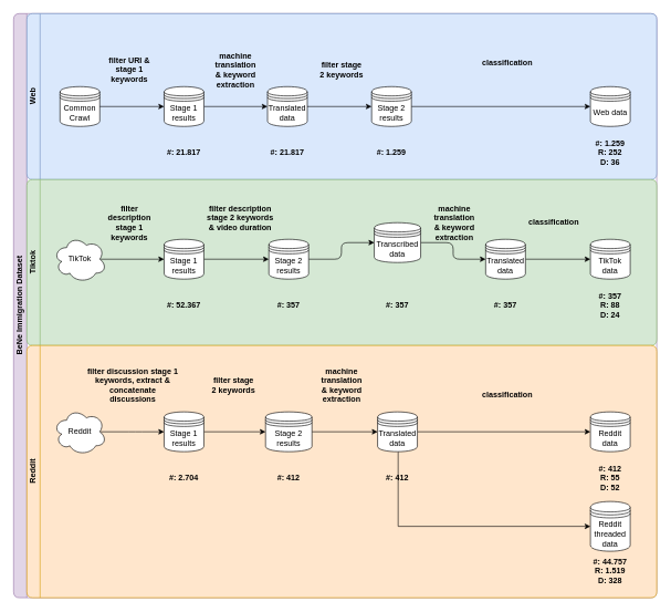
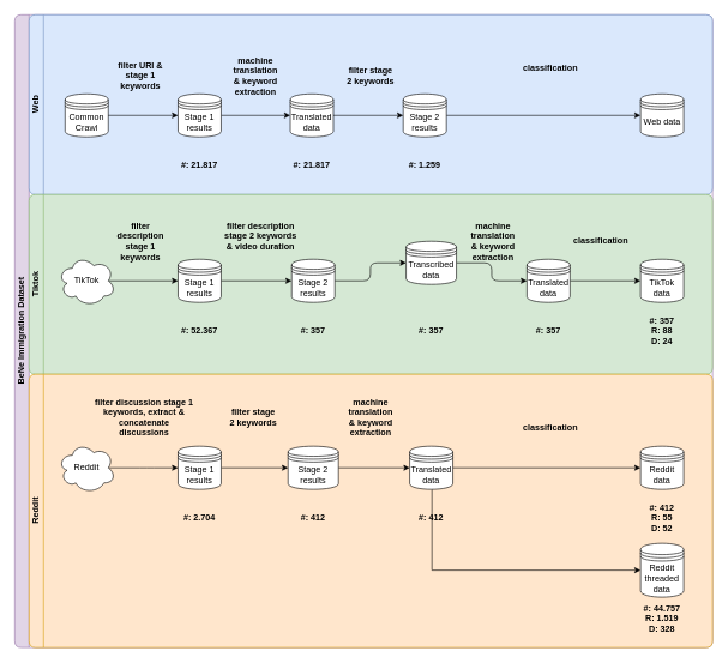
  <mxCell id="0" />
  <mxCell id="1" parent="0" />
  <mxCell id="2" value="BeNe Immigration Dataset" style="swimlane;html=1;childLayout=stackLayout;resizeParent=1;resizeParentMax=0;horizontal=0;startSize=20;horizontalStack=0;movable=1;resizable=1;rotatable=1;deletable=1;editable=1;locked=0;connectable=1;rounded=1;fillColor=#e1d5e7;strokeColor=#9673a6;" parent="1" vertex="1"><mxGeometry x="20" y="20" width="970" height="880" as="geometry"><mxRectangle x="120" y="120" width="40" height="50" as="alternateBounds" /></mxGeometry></mxCell>
  <mxCell id="3" value="Web" style="swimlane;html=1;startSize=20;horizontal=0;rounded=1;fillColor=#dae8fc;strokeColor=#6c8ebf;gradientColor=none;fillStyle=auto;swimlaneFillColor=#DAE8FC;" parent="2" vertex="1"><mxGeometry x="20" width="950" height="250" as="geometry" /></mxCell>
  <mxCell id="4" value="Common Crawl" style="shape=datastore;whiteSpace=wrap;html=1;rounded=1;" parent="3" vertex="1"><mxGeometry x="50" y="110" width="60" height="60" as="geometry" /></mxCell>
  <mxCell id="5" style="edgeStyle=orthogonalEdgeStyle;rounded=1;orthogonalLoop=1;jettySize=auto;html=1;exitX=1;exitY=0.5;exitDx=0;exitDy=0;" parent="3" source="6" target="8" edge="1"><mxGeometry relative="1" as="geometry" /></mxCell>
  <mxCell id="6" value="Stage 1 results" style="shape=datastore;whiteSpace=wrap;html=1;rounded=1;" parent="3" vertex="1"><mxGeometry x="207" y="110" width="60" height="60" as="geometry" /></mxCell>
  <mxCell id="7" style="edgeStyle=orthogonalEdgeStyle;rounded=1;orthogonalLoop=1;jettySize=auto;html=1;exitX=1;exitY=0.5;exitDx=0;exitDy=0;entryX=0;entryY=0.5;entryDx=0;entryDy=0;" parent="3" source="8" target="10" edge="1"><mxGeometry relative="1" as="geometry" /></mxCell>
  <mxCell id="8" value="Translated data" style="shape=datastore;whiteSpace=wrap;html=1;rounded=1;" parent="3" vertex="1"><mxGeometry x="363" y="110" width="60" height="60" as="geometry" /></mxCell>
  <mxCell id="9" style="edgeStyle=orthogonalEdgeStyle;rounded=1;orthogonalLoop=1;jettySize=auto;html=1;exitX=1;exitY=0.5;exitDx=0;exitDy=0;entryX=0;entryY=0.5;entryDx=0;entryDy=0;" parent="3" source="10" target="11" edge="1"><mxGeometry relative="1" as="geometry" /></mxCell>
  <mxCell id="10" value="Stage 2 results" style="shape=datastore;whiteSpace=wrap;html=1;rounded=1;" parent="3" vertex="1"><mxGeometry x="520" y="110" width="60" height="60" as="geometry" /></mxCell>
  <mxCell id="11" value="Web data" style="shape=datastore;whiteSpace=wrap;html=1;rounded=1;" parent="3" vertex="1"><mxGeometry x="850" y="110" width="60" height="60" as="geometry" /></mxCell>
  <mxCell id="12" value="" style="endArrow=classic;html=1;rounded=1;exitX=1;exitY=0.5;exitDx=0;exitDy=0;entryX=0;entryY=0.5;entryDx=0;entryDy=0;" parent="3" source="4" target="6" edge="1"><mxGeometry width="50" height="50" relative="1" as="geometry"><mxPoint x="150" y="140" as="sourcePoint" /><mxPoint x="450" y="580" as="targetPoint" /></mxGeometry></mxCell>
  <mxCell id="13" value="&lt;b&gt;filter URI &amp;amp; stage 1 keywords&lt;/b&gt;" style="text;html=1;align=center;verticalAlign=middle;whiteSpace=wrap;rounded=1;" parent="3" vertex="1"><mxGeometry x="120" y="70" width="70" height="30" as="geometry" /></mxCell>
  <mxCell id="14" value="&lt;b&gt;filter stage 2 keywords&lt;/b&gt;" style="text;html=1;align=center;verticalAlign=middle;whiteSpace=wrap;rounded=1;" parent="3" vertex="1"><mxGeometry x="440" y="70" width="70" height="30" as="geometry" /></mxCell>
  <mxCell id="15" value="&lt;b&gt;machine translation &amp;amp; keyword extraction&lt;/b&gt;" style="text;html=1;align=center;verticalAlign=middle;whiteSpace=wrap;rounded=1;" parent="3" vertex="1"><mxGeometry x="280" y="70" width="70" height="30" as="geometry" /></mxCell>
  <mxCell id="16" value="&lt;b&gt;classification&lt;/b&gt;" style="text;html=1;align=center;verticalAlign=middle;whiteSpace=wrap;rounded=1;" parent="3" vertex="1"><mxGeometry x="690" y="60" width="70" height="30" as="geometry" /></mxCell>
  <mxCell id="17" value="&lt;b&gt;#: 21.817&lt;/b&gt;" style="text;html=1;align=center;verticalAlign=middle;whiteSpace=wrap;rounded=1;" parent="3" vertex="1"><mxGeometry x="202" y="195" width="70" height="30" as="geometry" /></mxCell>
  <mxCell id="18" value="&lt;b&gt;#: 21.817&lt;/b&gt;" style="text;html=1;align=center;verticalAlign=middle;whiteSpace=wrap;rounded=1;" parent="3" vertex="1"><mxGeometry x="358" y="195" width="70" height="30" as="geometry" /></mxCell>
  <mxCell id="19" value="&lt;b&gt;#: 1.259&lt;/b&gt;" style="text;html=1;align=center;verticalAlign=middle;whiteSpace=wrap;rounded=1;" parent="3" vertex="1"><mxGeometry x="515" y="195" width="70" height="30" as="geometry" /></mxCell>
- <mxCell id="20" value="&lt;b&gt;#: 1.259&lt;/b&gt;&lt;div&gt;&lt;b&gt;R: 252&lt;/b&gt;&lt;/div&gt;&lt;div&gt;&lt;b&gt;D: 36&lt;/b&gt;&lt;/div&gt;" style="text;html=1;align=center;verticalAlign=middle;whiteSpace=wrap;rounded=1;" parent="3" vertex="1"><mxGeometry x="845" y="195" width="70" height="30" as="geometry" /></mxCell>
  <mxCell id="21" value="Tiktok" style="swimlane;html=1;startSize=20;horizontal=0;rounded=1;fillColor=#d5e8d4;strokeColor=#82b366;swimlaneFillColor=#D5E8D4;" parent="2" vertex="1"><mxGeometry x="20" y="250" width="950" height="250" as="geometry" /></mxCell>
  <mxCell id="22" style="edgeStyle=orthogonalEdgeStyle;rounded=1;orthogonalLoop=1;jettySize=auto;html=1;exitX=0.875;exitY=0.5;exitDx=0;exitDy=0;exitPerimeter=0;" parent="21" source="23" target="25" edge="1"><mxGeometry relative="1" as="geometry" /></mxCell>
  <mxCell id="23" value="TikTok" style="ellipse;shape=cloud;whiteSpace=wrap;html=1;rounded=1;" parent="21" vertex="1"><mxGeometry x="40" y="85" width="80" height="70" as="geometry" /></mxCell>
  <mxCell id="24" value="" style="edgeStyle=orthogonalEdgeStyle;rounded=1;orthogonalLoop=1;jettySize=auto;html=1;" parent="21" source="25" target="28" edge="1"><mxGeometry relative="1" as="geometry" /></mxCell>
  <mxCell id="25" value="Stage 1 results" style="shape=datastore;whiteSpace=wrap;html=1;rounded=1;" parent="21" vertex="1"><mxGeometry x="207" y="90" width="60" height="60" as="geometry" /></mxCell>
  <mxCell id="26" value="&lt;b&gt;filter description stage 1 keywords&lt;/b&gt;" style="text;html=1;align=center;verticalAlign=middle;whiteSpace=wrap;rounded=1;" parent="21" vertex="1"><mxGeometry x="120" y="50" width="70" height="30" as="geometry" /></mxCell>
  <mxCell id="27" value="" style="edgeStyle=orthogonalEdgeStyle;rounded=1;orthogonalLoop=1;jettySize=auto;html=1;" parent="21" source="28" target="31" edge="1"><mxGeometry relative="1" as="geometry" /></mxCell>
  <mxCell id="28" value="Stage 2 results" style="shape=datastore;whiteSpace=wrap;html=1;rounded=1;" parent="21" vertex="1"><mxGeometry x="365" y="90" width="60" height="60" as="geometry" /></mxCell>
  <mxCell id="29" value="&lt;b&gt;filter description stage 2 keywords &amp;amp; video duration&lt;/b&gt;" style="text;html=1;align=center;verticalAlign=middle;whiteSpace=wrap;rounded=1;" parent="21" vertex="1"><mxGeometry x="267" y="35" width="110" height="45" as="geometry" /></mxCell>
  <mxCell id="30" value="" style="edgeStyle=orthogonalEdgeStyle;rounded=1;orthogonalLoop=1;jettySize=auto;html=1;" parent="21" source="31" target="33" edge="1"><mxGeometry relative="1" as="geometry" /></mxCell>
  <mxCell id="31" value="Transcribed data" style="shape=datastore;whiteSpace=wrap;html=1;rounded=1;" parent="21" vertex="1"><mxGeometry x="524" y="65" width="70" height="60" as="geometry" /></mxCell>
  <mxCell id="32" value="" style="edgeStyle=orthogonalEdgeStyle;rounded=1;orthogonalLoop=1;jettySize=auto;html=1;" parent="21" source="33" target="35" edge="1"><mxGeometry relative="1" as="geometry" /></mxCell>
  <mxCell id="33" value="Translated data" style="shape=datastore;whiteSpace=wrap;html=1;rounded=1;" parent="21" vertex="1"><mxGeometry x="692" y="90" width="60" height="60" as="geometry" /></mxCell>
  <mxCell id="34" value="&lt;b&gt;machine translation &amp;amp; keyword extraction&lt;/b&gt;" style="text;html=1;align=center;verticalAlign=middle;whiteSpace=wrap;rounded=1;" parent="21" vertex="1"><mxGeometry x="610" y="50" width="70" height="30" as="geometry" /></mxCell>
  <mxCell id="35" value="TikTok data" style="shape=datastore;whiteSpace=wrap;html=1;rounded=1;" parent="21" vertex="1"><mxGeometry x="850" y="90" width="60" height="60" as="geometry" /></mxCell>
  <mxCell id="36" value="&lt;b&gt;classification&lt;/b&gt;" style="text;html=1;align=center;verticalAlign=middle;whiteSpace=wrap;rounded=1;" parent="21" vertex="1"><mxGeometry x="760" y="50" width="70" height="30" as="geometry" /></mxCell>
  <mxCell id="37" value="&lt;b&gt;#: 52.367&lt;/b&gt;" style="text;html=1;align=center;verticalAlign=middle;whiteSpace=wrap;rounded=1;" parent="21" vertex="1"><mxGeometry x="202" y="175" width="70" height="30" as="geometry" /></mxCell>
  <mxCell id="38" value="&lt;b&gt;#: 357&lt;/b&gt;" style="text;html=1;align=center;verticalAlign=middle;whiteSpace=wrap;rounded=1;" parent="21" vertex="1"><mxGeometry x="360" y="175" width="70" height="30" as="geometry" /></mxCell>
  <mxCell id="39" value="&lt;b&gt;#: 357&lt;/b&gt;" style="text;html=1;align=center;verticalAlign=middle;whiteSpace=wrap;rounded=1;" parent="21" vertex="1"><mxGeometry x="524" y="175" width="70" height="30" as="geometry" /></mxCell>
  <mxCell id="40" value="&lt;b&gt;#: 357&lt;/b&gt;" style="text;html=1;align=center;verticalAlign=middle;whiteSpace=wrap;rounded=1;" parent="21" vertex="1"><mxGeometry x="687" y="175" width="70" height="30" as="geometry" /></mxCell>
  <mxCell id="41" value="&lt;b&gt;#: 357&lt;/b&gt;&lt;div&gt;&lt;b&gt;R: 88&lt;/b&gt;&lt;/div&gt;&lt;div&gt;&lt;b&gt;D: 24&lt;/b&gt;&lt;/div&gt;" style="text;html=1;align=center;verticalAlign=middle;whiteSpace=wrap;rounded=1;" parent="21" vertex="1"><mxGeometry x="845" y="175" width="70" height="30" as="geometry" /></mxCell>
  <mxCell id="42" value="Reddit" style="swimlane;html=1;startSize=20;horizontal=0;rounded=1;fillColor=#ffe6cc;strokeColor=#d79b00;swimlaneFillColor=#FFE6CC;" parent="2" vertex="1"><mxGeometry x="20" y="500" width="950" height="380" as="geometry" /></mxCell>
  <mxCell id="43" style="edgeStyle=orthogonalEdgeStyle;rounded=1;orthogonalLoop=1;jettySize=auto;html=1;exitX=0.875;exitY=0.5;exitDx=0;exitDy=0;exitPerimeter=0;" parent="42" source="44" edge="1"><mxGeometry relative="1" as="geometry"><mxPoint x="207" y="130" as="targetPoint" /></mxGeometry></mxCell>
  <mxCell id="44" value="Reddit" style="ellipse;shape=cloud;whiteSpace=wrap;html=1;rounded=1;" parent="42" vertex="1"><mxGeometry x="40" y="95" width="80" height="70" as="geometry" /></mxCell>
  <mxCell id="45" value="&lt;b&gt;filter discussion stage 1 keywords,&amp;nbsp;&lt;/b&gt;&lt;b&gt;extract &amp;amp; concatenate discussions&lt;/b&gt;" style="text;html=1;align=center;verticalAlign=middle;whiteSpace=wrap;rounded=1;" parent="42" vertex="1"><mxGeometry x="90" y="30" width="140" height="60" as="geometry" /></mxCell>
  <mxCell id="46" value="" style="edgeStyle=orthogonalEdgeStyle;rounded=1;orthogonalLoop=1;jettySize=auto;html=1;" parent="42" source="47" target="49" edge="1"><mxGeometry relative="1" as="geometry" /></mxCell>
  <mxCell id="47" value="Stage 1 results" style="shape=datastore;whiteSpace=wrap;html=1;rounded=1;" parent="42" vertex="1"><mxGeometry x="207" y="100" width="60" height="60" as="geometry" /></mxCell>
  <mxCell id="48" value="" style="edgeStyle=orthogonalEdgeStyle;rounded=1;orthogonalLoop=1;jettySize=auto;html=1;" parent="42" source="49" target="53" edge="1"><mxGeometry relative="1" as="geometry" /></mxCell>
  <mxCell id="49" value="Stage 2 results" style="shape=datastore;whiteSpace=wrap;html=1;rounded=1;" parent="42" vertex="1"><mxGeometry x="360" y="100" width="70" height="60" as="geometry" /></mxCell>
  <mxCell id="50" value="&lt;b&gt;filter stage 2 keywords&lt;/b&gt;" style="text;html=1;align=center;verticalAlign=middle;whiteSpace=wrap;rounded=1;" parent="42" vertex="1"><mxGeometry x="277" y="45" width="70" height="30" as="geometry" /></mxCell>
  <mxCell id="51" value="" style="edgeStyle=orthogonalEdgeStyle;rounded=1;orthogonalLoop=1;jettySize=auto;html=1;" parent="42" source="53" target="55" edge="1"><mxGeometry relative="1" as="geometry" /></mxCell>
  <mxCell id="52" style="edgeStyle=orthogonalEdgeStyle;rounded=0;orthogonalLoop=1;jettySize=auto;html=1;entryX=0;entryY=0.5;entryDx=0;entryDy=0;" edge="1" parent="42" source="53" target="61"><mxGeometry relative="1" as="geometry"><Array as="points"><mxPoint x="560" y="273" /></Array></mxGeometry></mxCell>
  <mxCell id="53" value="Translated data" style="shape=datastore;whiteSpace=wrap;html=1;rounded=1;" parent="42" vertex="1"><mxGeometry x="529" y="100" width="60" height="60" as="geometry" /></mxCell>
  <mxCell id="54" value="&lt;b&gt;machine translation &amp;amp; keyword extraction&lt;/b&gt;" style="text;html=1;align=center;verticalAlign=middle;whiteSpace=wrap;rounded=1;" parent="42" vertex="1"><mxGeometry x="440" y="45" width="70" height="30" as="geometry" /></mxCell>
  <mxCell id="55" value="Reddit data" style="shape=datastore;whiteSpace=wrap;html=1;rounded=1;" parent="42" vertex="1"><mxGeometry x="850" y="100" width="60" height="60" as="geometry" /></mxCell>
  <mxCell id="56" value="&lt;b&gt;classification&lt;/b&gt;" style="text;html=1;align=center;verticalAlign=middle;whiteSpace=wrap;rounded=1;" parent="42" vertex="1"><mxGeometry x="690" y="60" width="70" height="30" as="geometry" /></mxCell>
  <mxCell id="57" value="&lt;b&gt;#: 2.704&lt;/b&gt;" style="text;html=1;align=center;verticalAlign=middle;whiteSpace=wrap;rounded=1;" parent="42" vertex="1"><mxGeometry x="202" y="185" width="70" height="30" as="geometry" /></mxCell>
  <mxCell id="58" value="&lt;b&gt;#: 412&lt;/b&gt;" style="text;html=1;align=center;verticalAlign=middle;whiteSpace=wrap;rounded=1;" parent="42" vertex="1"><mxGeometry x="360" y="185" width="70" height="30" as="geometry" /></mxCell>
  <mxCell id="59" value="&lt;b&gt;#: 412&lt;/b&gt;" style="text;html=1;align=center;verticalAlign=middle;whiteSpace=wrap;rounded=1;" parent="42" vertex="1"><mxGeometry x="524" y="185" width="70" height="30" as="geometry" /></mxCell>
  <mxCell id="60" value="&lt;b&gt;#: 412&lt;/b&gt;&lt;div&gt;&lt;b&gt;R: 55&lt;/b&gt;&lt;/div&gt;&lt;div&gt;&lt;b&gt;D: 52&lt;/b&gt;&lt;/div&gt;" style="text;html=1;align=center;verticalAlign=middle;whiteSpace=wrap;rounded=1;" parent="42" vertex="1"><mxGeometry x="845" y="185" width="70" height="30" as="geometry" /></mxCell>
  <mxCell id="61" value="Reddit threaded data" style="shape=datastore;whiteSpace=wrap;html=1;rounded=1;" vertex="1" parent="42"><mxGeometry x="850" y="235" width="60" height="75" as="geometry" /></mxCell>
  <mxCell id="62" value="&lt;b&gt;#: 44.757&lt;/b&gt;&lt;div&gt;&lt;b&gt;R: 1.519&lt;/b&gt;&lt;/div&gt;&lt;div&gt;&lt;b&gt;D: 328&lt;/b&gt;&lt;/div&gt;" style="text;html=1;align=center;verticalAlign=middle;whiteSpace=wrap;rounded=1;" vertex="1" parent="42"><mxGeometry x="845" y="325" width="70" height="30" as="geometry" /></mxCell>
